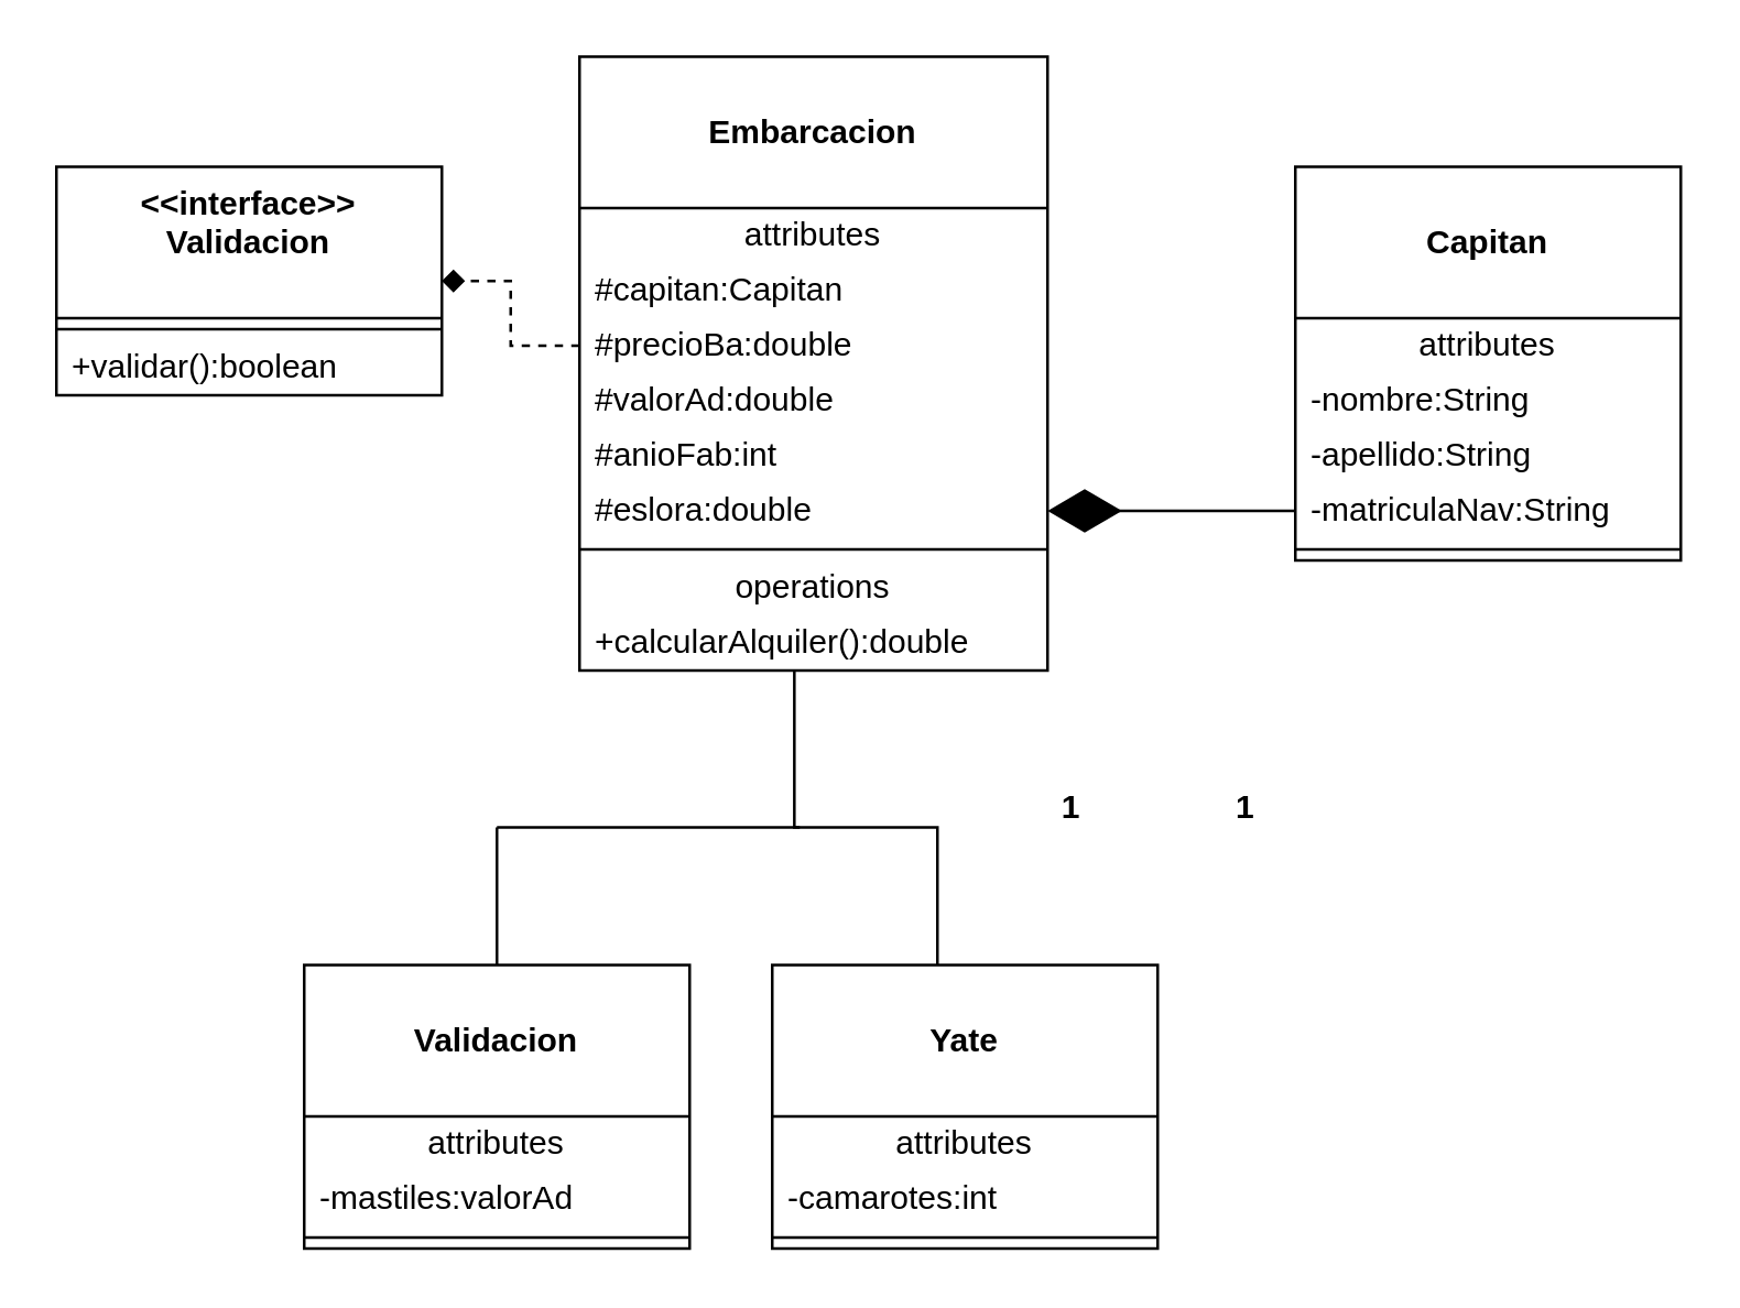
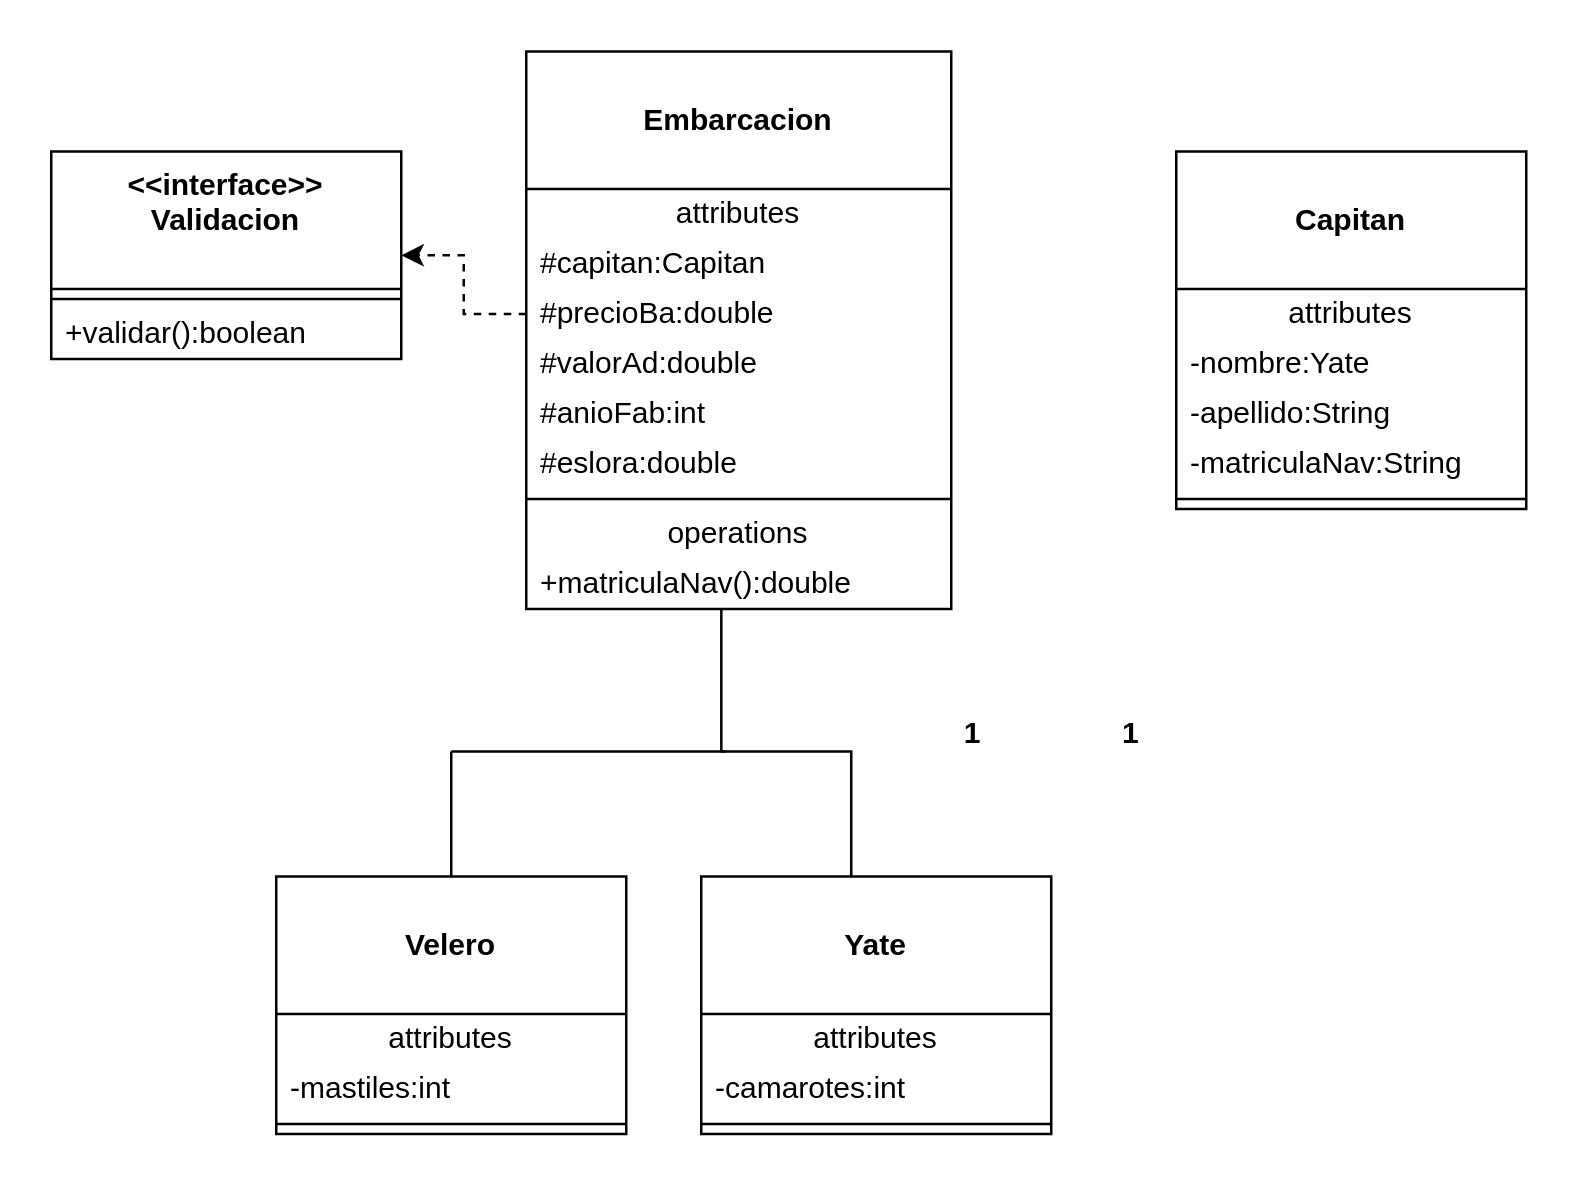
  <mxCell id="0" />
  <mxCell id="1" parent="0" />
  <mxCell id="2" value="&lt;br&gt;&lt;b&gt;Embarcacion&lt;/b&gt;" style="swimlane;fontStyle=0;align=center;verticalAlign=top;childLayout=stackLayout;horizontal=1;startSize=55;horizontalStack=0;resizeParent=1;resizeParentMax=0;resizeLast=0;collapsible=0;marginBottom=0;html=1;whiteSpace=wrap;" parent="1" vertex="1"><mxGeometry x="210" y="20" width="170" height="223" as="geometry" /></mxCell>
  <mxCell id="3" value="attributes" style="text;html=1;strokeColor=none;fillColor=none;align=center;verticalAlign=middle;spacingLeft=4;spacingRight=4;overflow=hidden;rotatable=0;points=[[0,0.5],[1,0.5]];portConstraint=eastwest;whiteSpace=wrap;" parent="2" vertex="1"><mxGeometry y="55" width="170" height="20" as="geometry" /></mxCell>
  <mxCell id="4" value="#capitan:Capitan" style="text;html=1;strokeColor=none;fillColor=none;align=left;verticalAlign=middle;spacingLeft=4;spacingRight=4;overflow=hidden;rotatable=0;points=[[0,0.5],[1,0.5]];portConstraint=eastwest;whiteSpace=wrap;" parent="2" vertex="1"><mxGeometry y="75" width="170" height="20" as="geometry" /></mxCell>
  <mxCell id="5" value="&lt;font color=&quot;#000000&quot;&gt;#precioBa:double&lt;/font&gt;" style="text;html=1;strokeColor=none;fillColor=none;align=left;verticalAlign=middle;spacingLeft=4;spacingRight=4;overflow=hidden;rotatable=0;points=[[0,0.5],[1,0.5]];portConstraint=eastwest;fontColor=#808080;whiteSpace=wrap;" parent="2" vertex="1"><mxGeometry y="95" width="170" height="20" as="geometry" /></mxCell>
  <mxCell id="6" value="&lt;font color=&quot;#000000&quot;&gt;#valorAd:double&lt;/font&gt;" style="text;html=1;strokeColor=none;fillColor=none;align=left;verticalAlign=middle;spacingLeft=4;spacingRight=4;overflow=hidden;rotatable=0;points=[[0,0.5],[1,0.5]];portConstraint=eastwest;fontColor=#808080;whiteSpace=wrap;" parent="2" vertex="1"><mxGeometry y="115" width="170" height="20" as="geometry" /></mxCell>
  <mxCell id="7" value="&lt;font color=&quot;#000000&quot;&gt;#anioFab:int&lt;/font&gt;" style="text;html=1;strokeColor=none;fillColor=none;align=left;verticalAlign=middle;spacingLeft=4;spacingRight=4;overflow=hidden;rotatable=0;points=[[0,0.5],[1,0.5]];portConstraint=eastwest;fontColor=#808080;whiteSpace=wrap;" parent="2" vertex="1"><mxGeometry y="135" width="170" height="20" as="geometry" /></mxCell>
  <mxCell id="8" value="&lt;font color=&quot;#000000&quot;&gt;#eslora:double&lt;/font&gt;" style="text;html=1;strokeColor=none;fillColor=none;align=left;verticalAlign=middle;spacingLeft=4;spacingRight=4;overflow=hidden;rotatable=0;points=[[0,0.5],[1,0.5]];portConstraint=eastwest;fontColor=#808080;whiteSpace=wrap;" parent="2" vertex="1"><mxGeometry y="155" width="170" height="20" as="geometry" /></mxCell>
  <mxCell id="9" value="" style="line;strokeWidth=1;fillColor=none;align=left;verticalAlign=middle;spacingTop=-1;spacingLeft=3;spacingRight=3;rotatable=0;labelPosition=right;points=[];portConstraint=eastwest;" parent="2" vertex="1"><mxGeometry y="175" width="170" height="8" as="geometry" /></mxCell>
  <mxCell id="10" value="operations" style="text;html=1;strokeColor=none;fillColor=none;align=center;verticalAlign=middle;spacingLeft=4;spacingRight=4;overflow=hidden;rotatable=0;points=[[0,0.5],[1,0.5]];portConstraint=eastwest;whiteSpace=wrap;" parent="2" vertex="1"><mxGeometry y="183" width="170" height="20" as="geometry" /></mxCell>
- <mxCell id="11" value="+calcularAlquiler():double" style="text;html=1;strokeColor=none;fillColor=none;align=left;verticalAlign=middle;spacingLeft=4;spacingRight=4;overflow=hidden;rotatable=0;points=[[0,0.5],[1,0.5]];portConstraint=eastwest;whiteSpace=wrap;" parent="2" vertex="1"><mxGeometry y="203" width="170" height="20" as="geometry" /></mxCell>
+ <mxCell id="11" value="+matriculaNav():double" style="text;html=1;strokeColor=none;fillColor=none;align=left;verticalAlign=middle;spacingLeft=4;spacingRight=4;overflow=hidden;rotatable=0;points=[[0,0.5],[1,0.5]];portConstraint=eastwest;whiteSpace=wrap;" parent="2" vertex="1"><mxGeometry y="203" width="170" height="20" as="geometry" /></mxCell>
  <mxCell id="12" value="&lt;br style=&quot;border-color: var(--border-color);&quot;&gt;&lt;b style=&quot;border-color: var(--border-color);&quot;&gt;Capitan&lt;/b&gt;" style="swimlane;fontStyle=0;align=center;verticalAlign=top;childLayout=stackLayout;horizontal=1;startSize=55;horizontalStack=0;resizeParent=1;resizeParentMax=0;resizeLast=0;collapsible=0;marginBottom=0;html=1;whiteSpace=wrap;" parent="1" vertex="1"><mxGeometry x="470" y="60" width="140" height="143" as="geometry" /></mxCell>
  <mxCell id="13" value="attributes" style="text;html=1;strokeColor=none;fillColor=none;align=center;verticalAlign=middle;spacingLeft=4;spacingRight=4;overflow=hidden;rotatable=0;points=[[0,0.5],[1,0.5]];portConstraint=eastwest;whiteSpace=wrap;" parent="12" vertex="1"><mxGeometry y="55" width="140" height="20" as="geometry" /></mxCell>
- <mxCell id="14" value="-nombre:String" style="text;html=1;strokeColor=none;fillColor=none;align=left;verticalAlign=middle;spacingLeft=4;spacingRight=4;overflow=hidden;rotatable=0;points=[[0,0.5],[1,0.5]];portConstraint=eastwest;whiteSpace=wrap;" parent="12" vertex="1"><mxGeometry y="75" width="140" height="20" as="geometry" /></mxCell>
+ <mxCell id="14" value="-nombre:Yate" style="text;html=1;strokeColor=none;fillColor=none;align=left;verticalAlign=middle;spacingLeft=4;spacingRight=4;overflow=hidden;rotatable=0;points=[[0,0.5],[1,0.5]];portConstraint=eastwest;whiteSpace=wrap;" parent="12" vertex="1"><mxGeometry y="75" width="140" height="20" as="geometry" /></mxCell>
  <mxCell id="15" value="&lt;font color=&quot;#000000&quot;&gt;-apellido:String&lt;/font&gt;" style="text;html=1;strokeColor=none;fillColor=none;align=left;verticalAlign=middle;spacingLeft=4;spacingRight=4;overflow=hidden;rotatable=0;points=[[0,0.5],[1,0.5]];portConstraint=eastwest;fontColor=#808080;whiteSpace=wrap;" parent="12" vertex="1"><mxGeometry y="95" width="140" height="20" as="geometry" /></mxCell>
  <mxCell id="16" value="&lt;font color=&quot;#000000&quot;&gt;-matriculaNav:String&lt;/font&gt;" style="text;html=1;strokeColor=none;fillColor=none;align=left;verticalAlign=middle;spacingLeft=4;spacingRight=4;overflow=hidden;rotatable=0;points=[[0,0.5],[1,0.5]];portConstraint=eastwest;fontColor=#808080;whiteSpace=wrap;" parent="12" vertex="1"><mxGeometry y="115" width="140" height="20" as="geometry" /></mxCell>
  <mxCell id="17" value="" style="line;strokeWidth=1;fillColor=none;align=left;verticalAlign=middle;spacingTop=-1;spacingLeft=3;spacingRight=3;rotatable=0;labelPosition=right;points=[];portConstraint=eastwest;" parent="12" vertex="1"><mxGeometry y="135" width="140" height="8" as="geometry" /></mxCell>
- <mxCell id="18" value="&lt;br style=&quot;border-color: var(--border-color);&quot;&gt;&lt;b style=&quot;border-color: var(--border-color);&quot;&gt;Validacion&lt;/b&gt;" style="swimlane;fontStyle=0;align=center;verticalAlign=top;childLayout=stackLayout;horizontal=1;startSize=55;horizontalStack=0;resizeParent=1;resizeParentMax=0;resizeLast=0;collapsible=0;marginBottom=0;html=1;whiteSpace=wrap;" parent="1" vertex="1"><mxGeometry x="110" y="350" width="140" height="103" as="geometry" /></mxCell>
+ <mxCell id="18" value="&lt;br style=&quot;border-color: var(--border-color);&quot;&gt;&lt;b style=&quot;border-color: var(--border-color);&quot;&gt;Velero&lt;/b&gt;" style="swimlane;fontStyle=0;align=center;verticalAlign=top;childLayout=stackLayout;horizontal=1;startSize=55;horizontalStack=0;resizeParent=1;resizeParentMax=0;resizeLast=0;collapsible=0;marginBottom=0;html=1;whiteSpace=wrap;" parent="1" vertex="1"><mxGeometry x="110" y="350" width="140" height="103" as="geometry" /></mxCell>
  <mxCell id="19" value="attributes" style="text;html=1;strokeColor=none;fillColor=none;align=center;verticalAlign=middle;spacingLeft=4;spacingRight=4;overflow=hidden;rotatable=0;points=[[0,0.5],[1,0.5]];portConstraint=eastwest;whiteSpace=wrap;" parent="18" vertex="1"><mxGeometry y="55" width="140" height="20" as="geometry" /></mxCell>
- <mxCell id="20" value="-mastiles:valorAd" style="text;html=1;strokeColor=none;fillColor=none;align=left;verticalAlign=middle;spacingLeft=4;spacingRight=4;overflow=hidden;rotatable=0;points=[[0,0.5],[1,0.5]];portConstraint=eastwest;whiteSpace=wrap;" parent="18" vertex="1"><mxGeometry y="75" width="140" height="20" as="geometry" /></mxCell>
+ <mxCell id="20" value="-mastiles:int" style="text;html=1;strokeColor=none;fillColor=none;align=left;verticalAlign=middle;spacingLeft=4;spacingRight=4;overflow=hidden;rotatable=0;points=[[0,0.5],[1,0.5]];portConstraint=eastwest;whiteSpace=wrap;" parent="18" vertex="1"><mxGeometry y="75" width="140" height="20" as="geometry" /></mxCell>
  <mxCell id="21" value="" style="line;strokeWidth=1;fillColor=none;align=left;verticalAlign=middle;spacingTop=-1;spacingLeft=3;spacingRight=3;rotatable=0;labelPosition=right;points=[];portConstraint=eastwest;" parent="18" vertex="1"><mxGeometry y="95" width="140" height="8" as="geometry" /></mxCell>
  <mxCell id="22" value="&lt;br style=&quot;border-color: var(--border-color);&quot;&gt;&lt;b style=&quot;border-color: var(--border-color);&quot;&gt;Yate&lt;/b&gt;" style="swimlane;fontStyle=0;align=center;verticalAlign=top;childLayout=stackLayout;horizontal=1;startSize=55;horizontalStack=0;resizeParent=1;resizeParentMax=0;resizeLast=0;collapsible=0;marginBottom=0;html=1;whiteSpace=wrap;" parent="1" vertex="1"><mxGeometry x="280" y="350" width="140" height="103" as="geometry" /></mxCell>
  <mxCell id="23" value="attributes" style="text;html=1;strokeColor=none;fillColor=none;align=center;verticalAlign=middle;spacingLeft=4;spacingRight=4;overflow=hidden;rotatable=0;points=[[0,0.5],[1,0.5]];portConstraint=eastwest;whiteSpace=wrap;" parent="22" vertex="1"><mxGeometry y="55" width="140" height="20" as="geometry" /></mxCell>
  <mxCell id="24" value="-camarotes:int" style="text;html=1;strokeColor=none;fillColor=none;align=left;verticalAlign=middle;spacingLeft=4;spacingRight=4;overflow=hidden;rotatable=0;points=[[0,0.5],[1,0.5]];portConstraint=eastwest;whiteSpace=wrap;" parent="22" vertex="1"><mxGeometry y="75" width="140" height="20" as="geometry" /></mxCell>
  <mxCell id="25" value="" style="line;strokeWidth=1;fillColor=none;align=left;verticalAlign=middle;spacingTop=-1;spacingLeft=3;spacingRight=3;rotatable=0;labelPosition=right;points=[];portConstraint=eastwest;" parent="22" vertex="1"><mxGeometry y="95" width="140" height="8" as="geometry" /></mxCell>
  <mxCell id="26" value="&lt;b&gt;&amp;lt;&amp;lt;interface&amp;gt;&amp;gt;&lt;br&gt;Validacion&lt;/b&gt;" style="swimlane;fontStyle=0;align=center;verticalAlign=top;childLayout=stackLayout;horizontal=1;startSize=55;horizontalStack=0;resizeParent=1;resizeParentMax=0;resizeLast=0;collapsible=0;marginBottom=0;html=1;whiteSpace=wrap;" parent="1" vertex="1"><mxGeometry x="20" y="60" width="140" height="83" as="geometry" /></mxCell>
  <mxCell id="27" value="" style="line;strokeWidth=1;fillColor=none;align=left;verticalAlign=middle;spacingTop=-1;spacingLeft=3;spacingRight=3;rotatable=0;labelPosition=right;points=[];portConstraint=eastwest;" parent="26" vertex="1"><mxGeometry y="55" width="140" height="8" as="geometry" /></mxCell>
  <mxCell id="28" value="+validar():boolean" style="text;html=1;strokeColor=none;fillColor=none;align=left;verticalAlign=middle;spacingLeft=4;spacingRight=4;overflow=hidden;rotatable=0;points=[[0,0.5],[1,0.5]];portConstraint=eastwest;whiteSpace=wrap;" parent="26" vertex="1"><mxGeometry y="63" width="140" height="20" as="geometry" /></mxCell>
- <mxCell id="29" value="" style="endArrow=diamondThin;endFill=1;endSize=24;html=1;rounded=0;exitX=0;exitY=0.5;exitDx=0;exitDy=0;entryX=1;entryY=0.5;entryDx=0;entryDy=0;" parent="1" source="16" target="8" edge="1"><mxGeometry width="160" relative="1" as="geometry"><mxPoint x="380" y="250" as="sourcePoint" /><mxPoint x="350" y="185" as="targetPoint" /></mxGeometry></mxCell>
  <mxCell id="30" value="1&amp;nbsp; &amp;nbsp; &amp;nbsp; &amp;nbsp; &amp;nbsp; &amp;nbsp; &amp;nbsp; &amp;nbsp; &amp;nbsp;1" style="text;align=center;fontStyle=1;verticalAlign=middle;spacingLeft=3;spacingRight=3;strokeColor=none;rotatable=0;points=[[0,0.5],[1,0.5]];portConstraint=eastwest;html=1;" parent="1" vertex="1"><mxGeometry x="380" y="280" width="80" height="26" as="geometry" /></mxCell>
- <mxCell id="31" value="" style="edgeStyle=orthogonalEdgeStyle;rounded=0;orthogonalLoop=1;jettySize=auto;html=1;dashed=1;exitX=0;exitY=0.5;exitDx=0;exitDy=0;entryX=1;entryY=0.5;entryDx=0;entryDy=0;endArrow=diamond;" parent="1" source="5" target="26" edge="1"><mxGeometry relative="1" as="geometry" /></mxCell>
+ <mxCell id="31" value="" style="edgeStyle=orthogonalEdgeStyle;rounded=0;orthogonalLoop=1;jettySize=auto;html=1;dashed=1;exitX=0;exitY=0.5;exitDx=0;exitDy=0;entryX=1;entryY=0.5;entryDx=0;entryDy=0;" parent="1" source="5" target="26" edge="1"><mxGeometry relative="1" as="geometry" /></mxCell>
  <mxCell id="32" value="" style="endArrow=none;endSize=10;endFill=0;shadow=0;strokeWidth=1;rounded=0;edgeStyle=elbowEdgeStyle;elbow=vertical;entryX=0.459;entryY=1;entryDx=0;entryDy=0;entryPerimeter=0;" parent="1" source="22" target="11" edge="1"><mxGeometry width="160" relative="1" as="geometry"><mxPoint x="260" y="340" as="sourcePoint" /><mxPoint x="290" y="240" as="targetPoint" /><Array as="points"><mxPoint x="340" y="300" /></Array></mxGeometry></mxCell>
  <mxCell id="33" value="" style="endArrow=none;html=1;rounded=0;" parent="1" edge="1"><mxGeometry width="50" height="50" relative="1" as="geometry"><mxPoint x="180" y="300" as="sourcePoint" /><mxPoint x="290" y="300" as="targetPoint" /></mxGeometry></mxCell>
  <mxCell id="34" value="" style="endArrow=none;html=1;rounded=0;exitX=0.5;exitY=0;exitDx=0;exitDy=0;" parent="1" source="18" edge="1"><mxGeometry width="50" height="50" relative="1" as="geometry"><mxPoint x="230" y="280" as="sourcePoint" /><mxPoint x="180" y="300" as="targetPoint" /></mxGeometry></mxCell>
